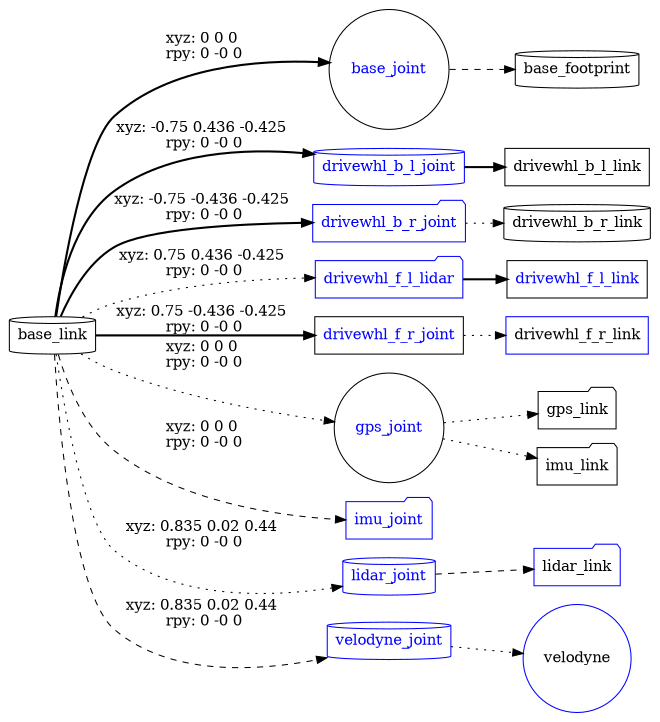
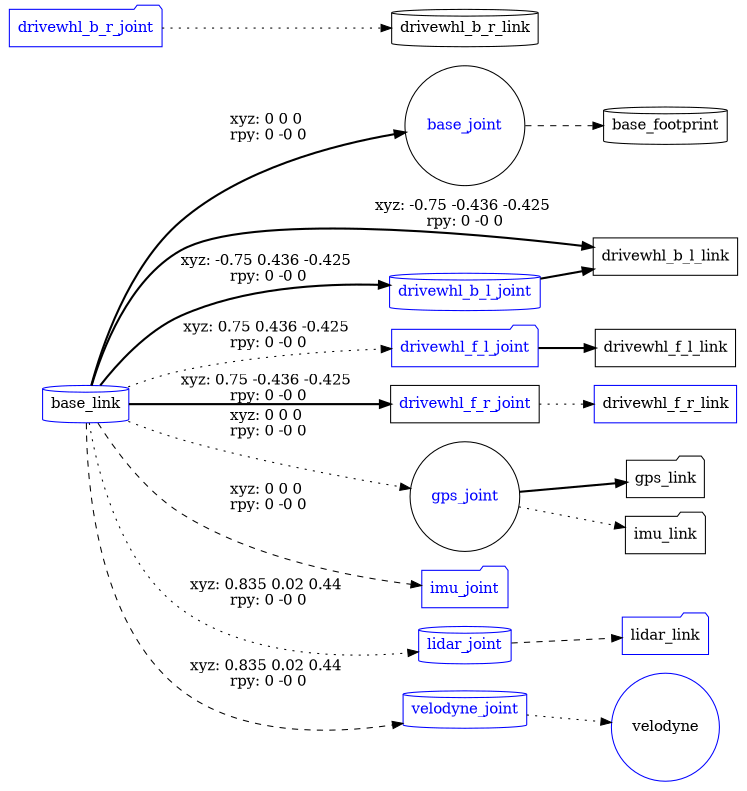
  digraph {
    rankdir=LR
    node [color=blue shape=cylinder]
    edge [style=dotted]
-   n1 [color=black label=base_link]
+   n1 [label=base_link]
    base_joint [color=black fontcolor=blue shape=circle]
    drivewhl_b_l_joint [fontcolor=blue]
    drivewhl_b_r_joint [fontcolor=blue shape=folder]
-   drivewhl_f_l_joint [fontcolor=blue shape=folder label=drivewhl_f_l_lidar]
+   drivewhl_f_l_joint [fontcolor=blue shape=folder]
    drivewhl_f_r_joint [color=black fontcolor=blue shape=box]
    gps_joint [color=black fontcolor=blue shape=circle]
    imu_joint [fontcolor=blue shape=folder]
    lidar_joint [fontcolor=blue]
    velodyne_joint [fontcolor=blue]
    n11 [color=black label=base_footprint]
    n12 [color=black label=drivewhl_b_l_link shape=box]
    n13 [color=black label=drivewhl_b_r_link]
-   n14 [color=black label=drivewhl_f_l_link shape=box fontcolor=blue]
+   n14 [color=black label=drivewhl_f_l_link shape=box]
    n15 [label=drivewhl_f_r_link shape=box]
    n16 [color=black label=gps_link shape=folder]
    n17 [color=black label=imu_link shape=folder]
    n18 [label=lidar_link shape=folder]
    n19 [label=velodyne shape=circle]
    n1 -> base_joint [label="xyz: 0 0 0 \nrpy: 0 -0 0" style=bold]
    n1 -> drivewhl_b_l_joint [label="xyz: -0.75 0.436 -0.425 \nrpy: 0 -0 0" style=bold]
-   n1 -> drivewhl_b_r_joint [label="xyz: -0.75 -0.436 -0.425 \nrpy: 0 -0 0" style=bold]
+   n1 -> n12 [label="xyz: -0.75 -0.436 -0.425 \nrpy: 0 -0 0" style=bold]
    n1 -> drivewhl_f_l_joint [label="xyz: 0.75 0.436 -0.425 \nrpy: 0 -0 0"]
    n1 -> drivewhl_f_r_joint [label="xyz: 0.75 -0.436 -0.425 \nrpy: 0 -0 0" style=bold]
    n1 -> gps_joint [label="xyz: 0 0 0 \nrpy: 0 -0 0"]
    n1 -> imu_joint [label="xyz: 0 0 0 \nrpy: 0 -0 0" style=dashed]
    n1 -> lidar_joint [label="xyz: 0.835 0.02 0.44 \nrpy: 0 -0 0"]
    n1 -> velodyne_joint [label="xyz: 0.835 0.02 0.44 \nrpy: 0 -0 0" style=dashed]
    base_joint -> n11 [style=dashed]
    drivewhl_b_l_joint -> n12 [style=bold]
    drivewhl_b_r_joint -> n13
    drivewhl_f_l_joint -> n14 [style=bold]
    drivewhl_f_r_joint -> n15
-   gps_joint -> n16
+   gps_joint -> n16 [style=bold]
    gps_joint -> n17
    lidar_joint -> n18 [style=dashed]
    velodyne_joint -> n19
  }
